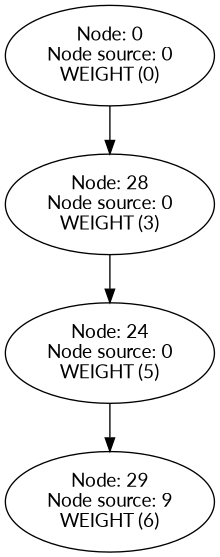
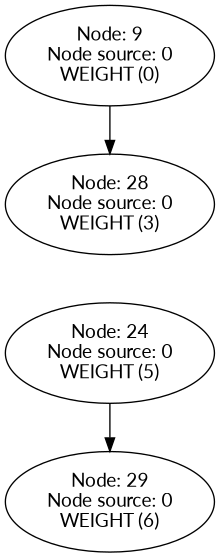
  digraph {
    fontname=Lato
    node [fontname=Lato]
    edge [fontname=Lato]
-   n1 [label="Node: 29\nNode source: 9\nWEIGHT (6)"]
+   n1 [label="Node: 29\nNode source: 0\nWEIGHT (6)"]
    n2 [label="Node: 24\nNode source: 0\nWEIGHT (5)"]
    n3 [label="Node: 28\nNode source: 0\nWEIGHT (3)"]
-   n4 [label="Node: 0\nNode source: 0\nWEIGHT (0)"]
+   n4 [label="Node: 9\nNode source: 0\nWEIGHT (0)"]
    n2 -> n1
-   n3 -> n2
    n4 -> n3
  }
